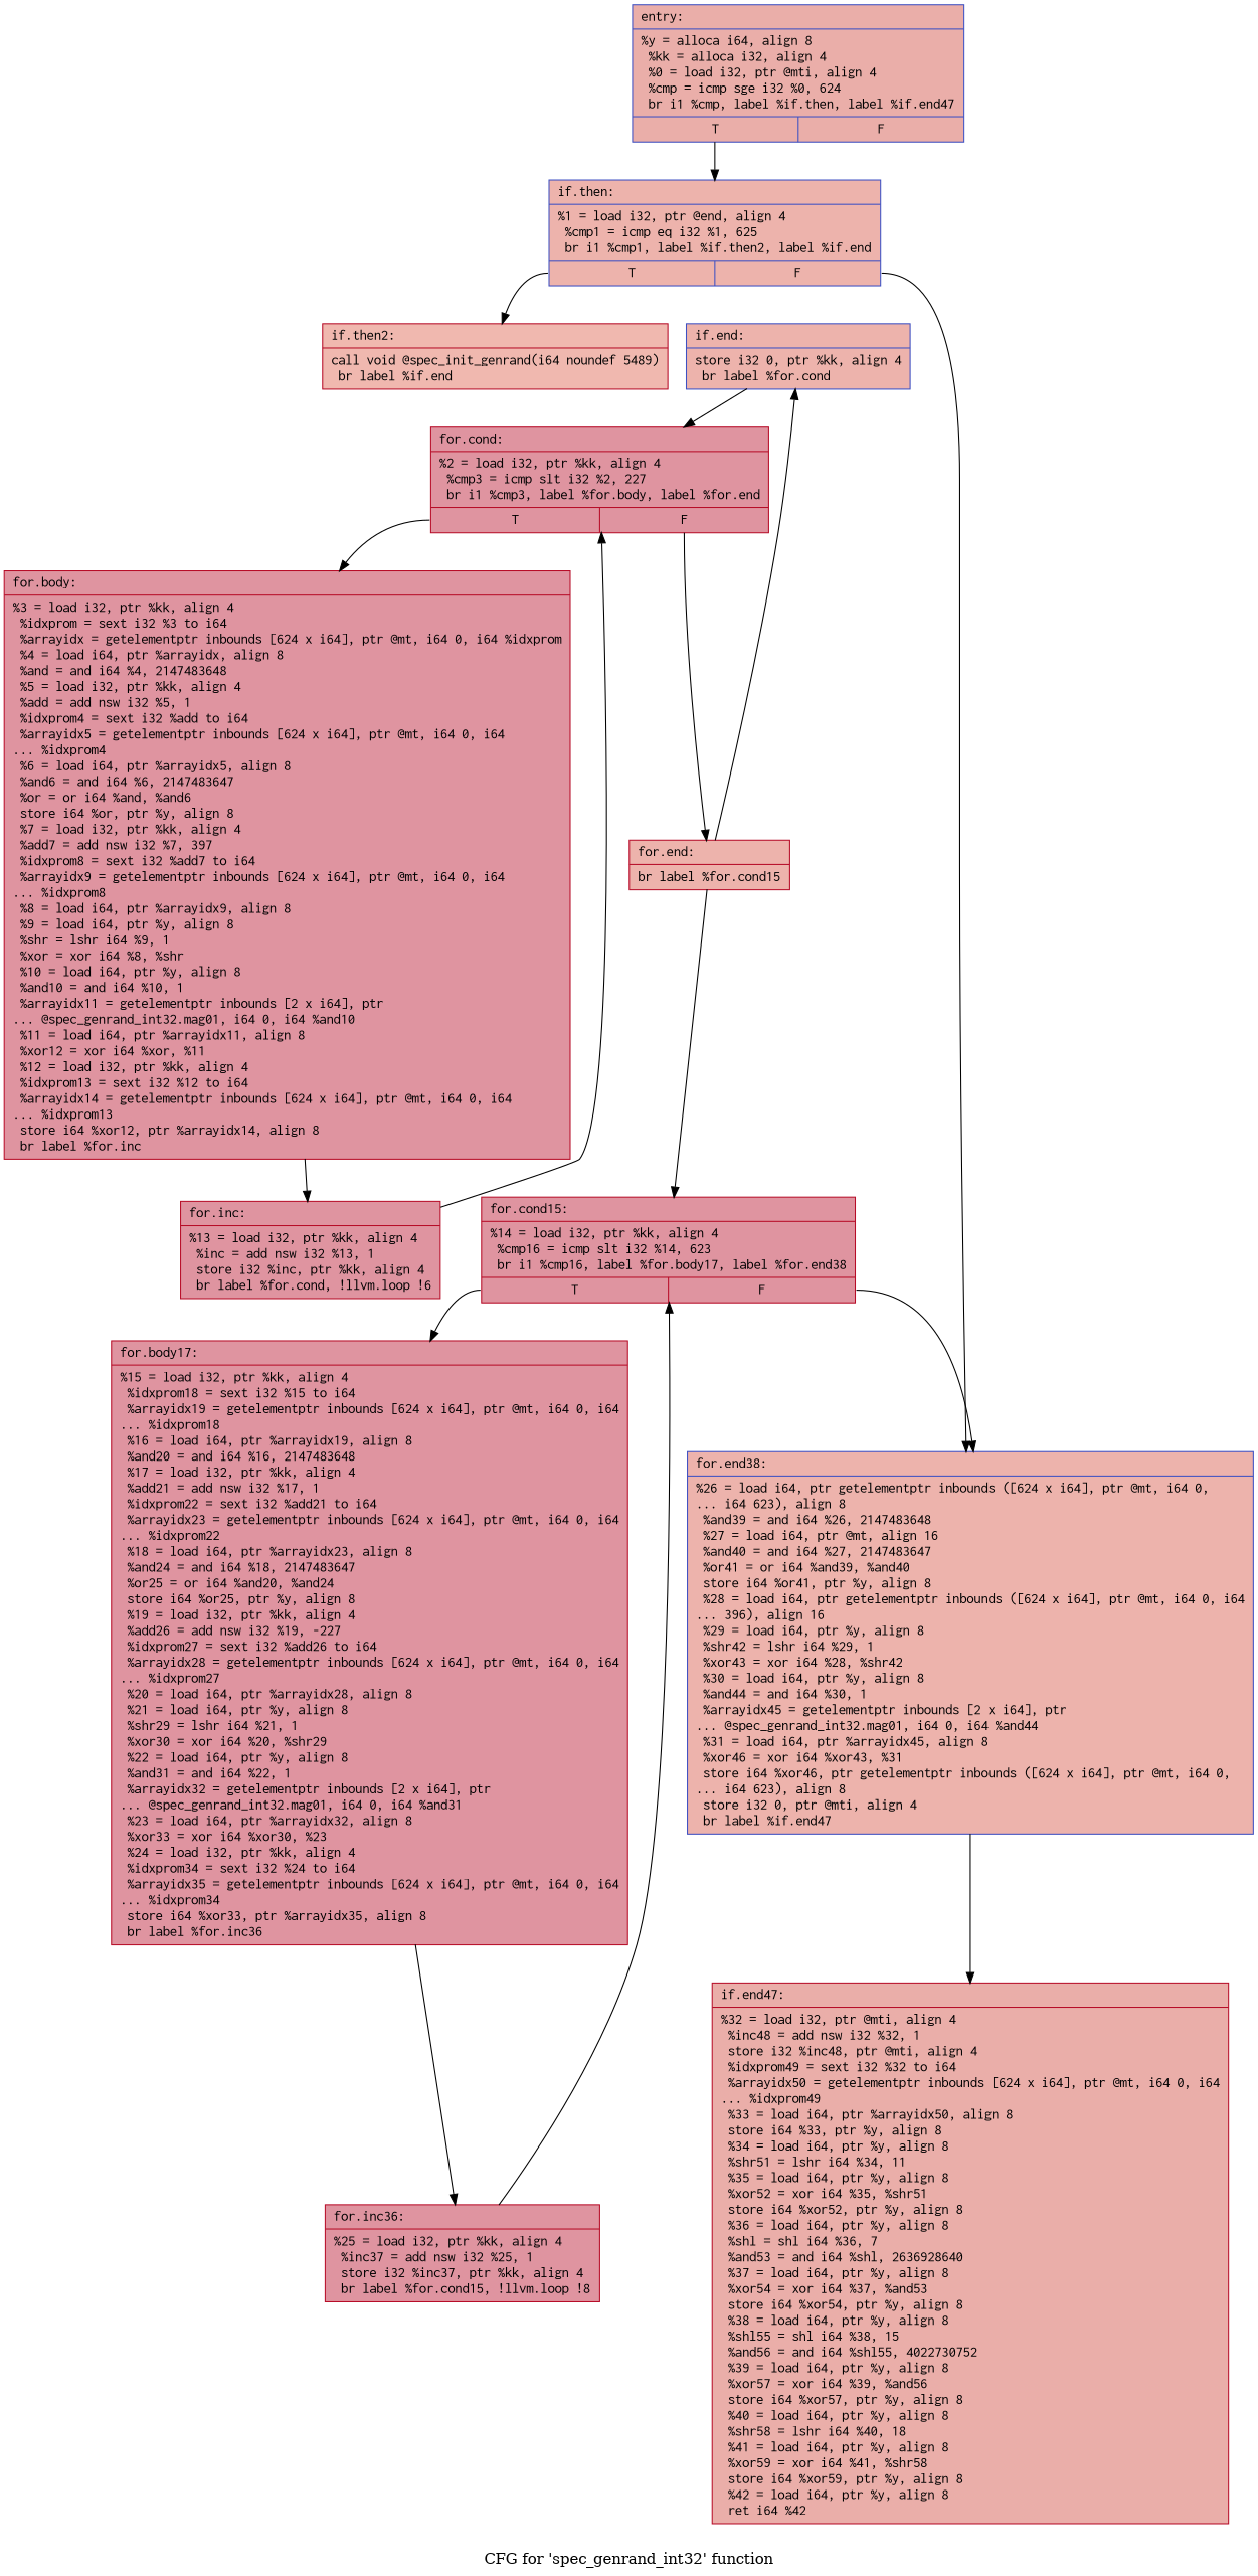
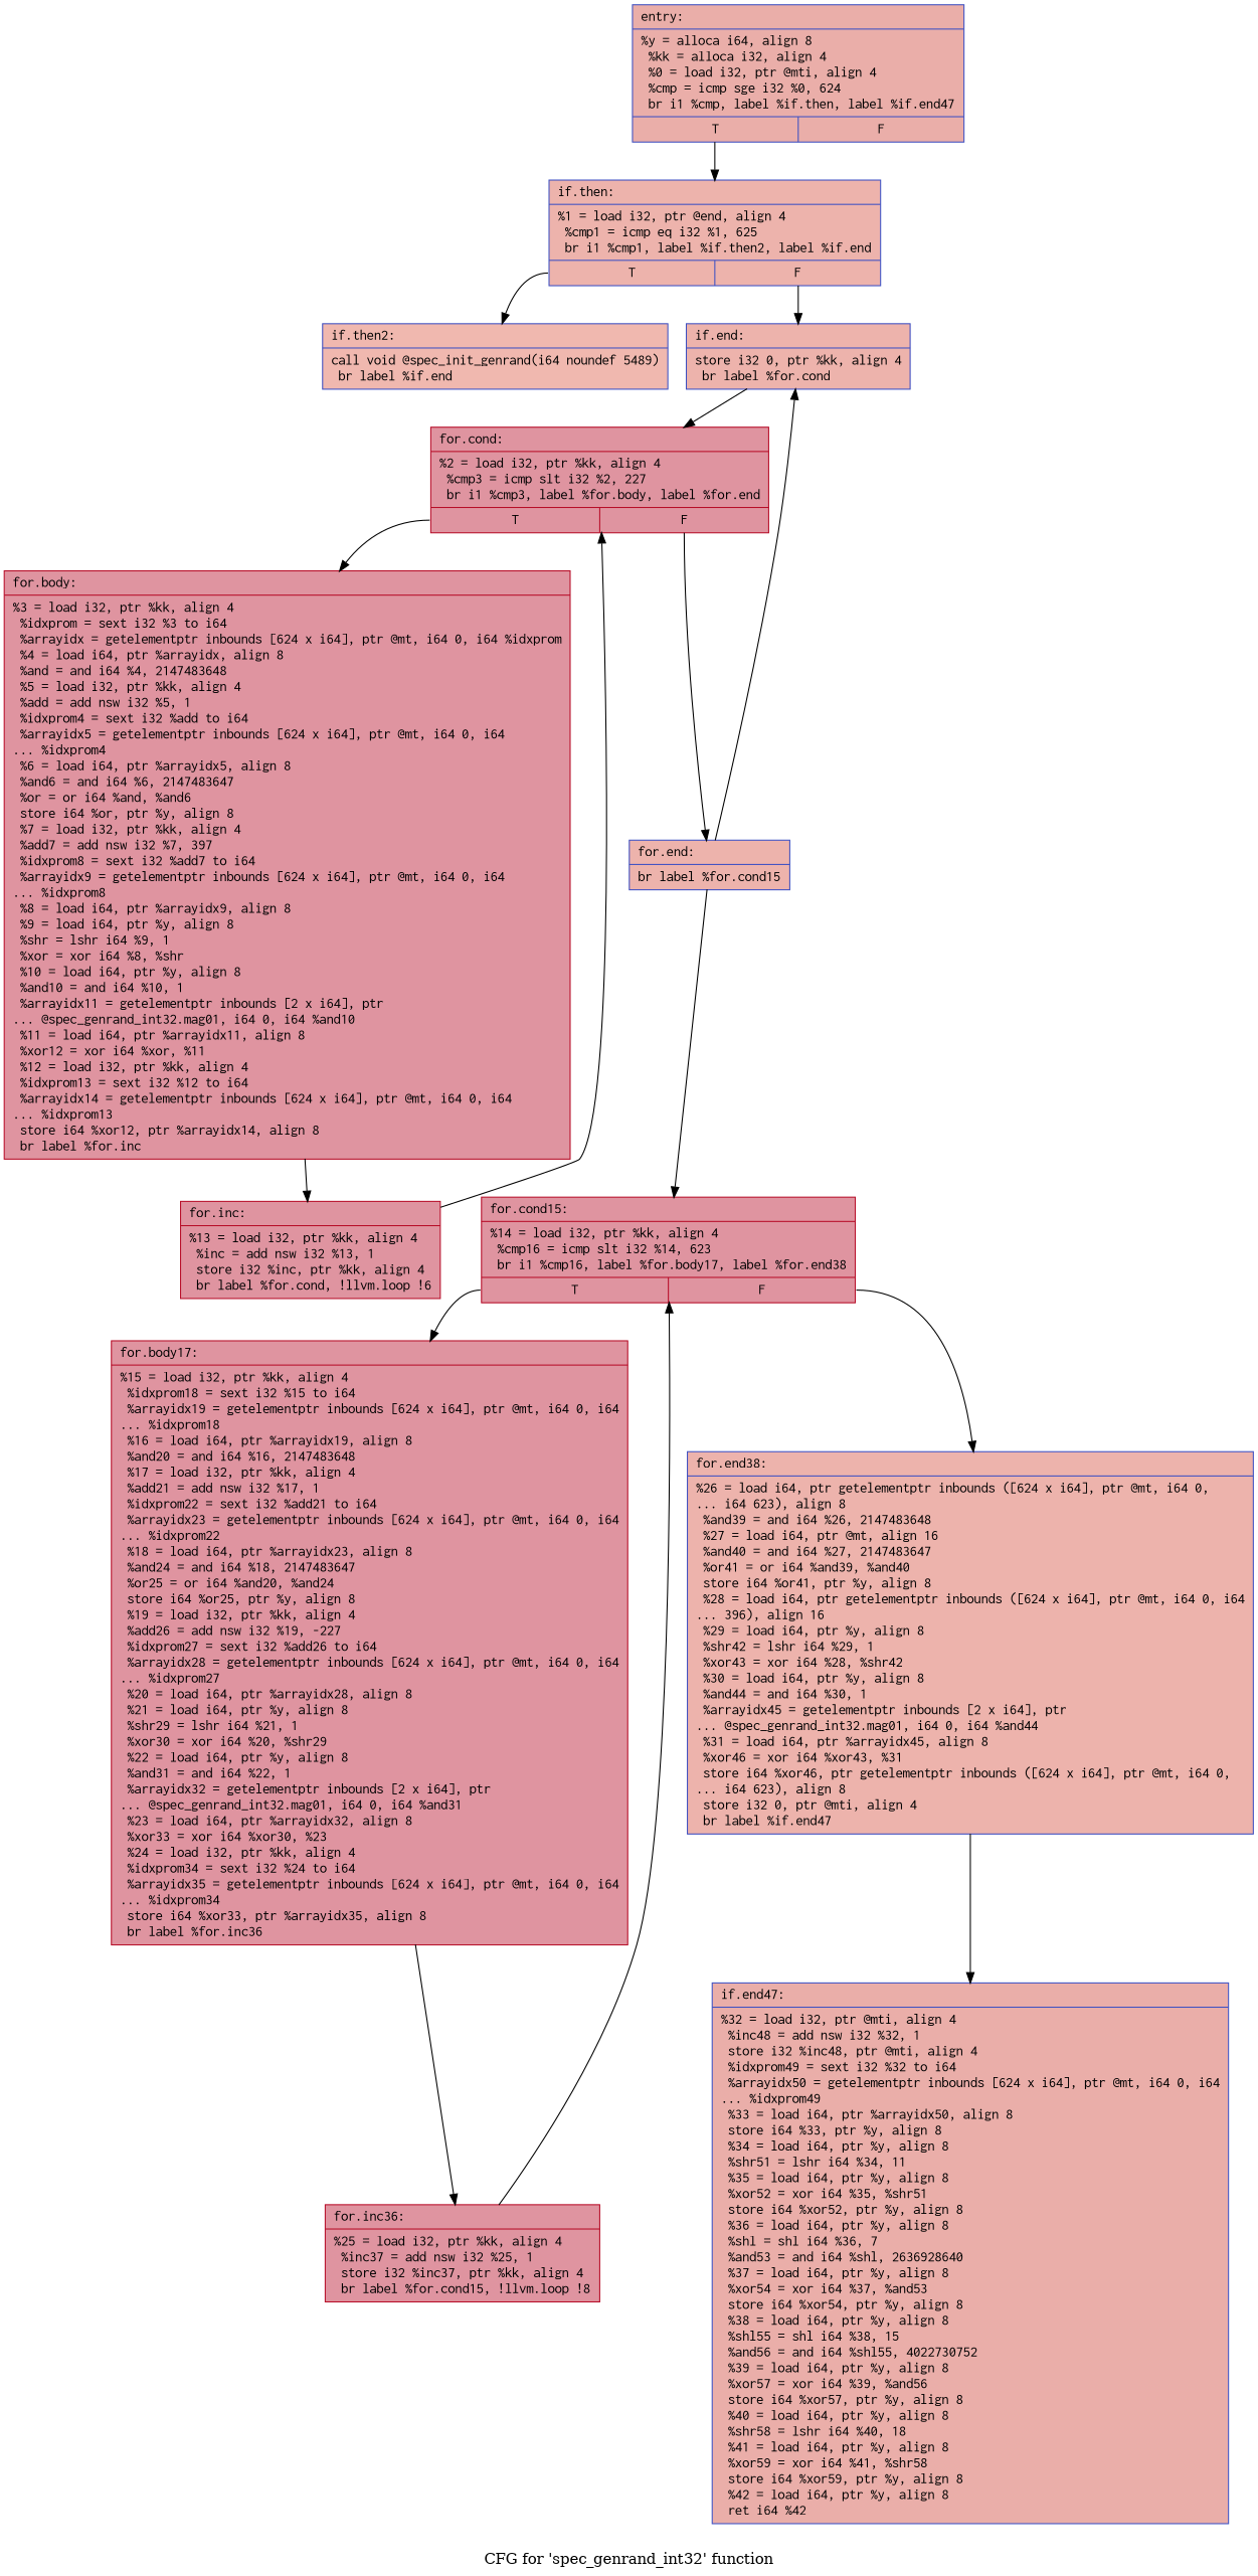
  digraph {
    label="CFG for 'spec_genrand_int32' function"
    node [color="#3d50c3ff" fillcolor="#b70d2870" fontname=Courier shape=record style=filled]
    n1 [fillcolor="#d0473d70" label="{entry:\l|  %y = alloca i64, align 8\l  %kk = alloca i32, align 4\l  %0 = load i32, ptr @mti, align 4\l  %cmp = icmp sge i32 %0, 624\l  br i1 %cmp, label %if.then, label %if.end47\l|{<s0>T|<s1>F}}"]
    n2 [fillcolor="#d6524470" label="{if.then:\l|  %1 = load i32, ptr @end, align 4\l  %cmp1 = icmp eq i32 %1, 625\l  br i1 %cmp1, label %if.then2, label %if.end\l|{<s0>T|<s1>F}}"]
-   n3 [color="#b70d28ff" fillcolor="#dc5d4a70" label="{if.then2:\l|  call void @spec_init_genrand(i64 noundef 5489)\l  br label %if.end\l}"]
+   n3 [fillcolor="#dc5d4a70" label="{if.then2:\l|  call void @spec_init_genrand(i64 noundef 5489)\l  br label %if.end\l}"]
    n4 [fillcolor="#d6524470" label="{if.end:\l|  store i32 0, ptr %kk, align 4\l  br label %for.cond\l}"]
-   n5 [color="#b70d28ff" fillcolor="#d0473d70" label="{if.end47:\l|  %32 = load i32, ptr @mti, align 4\l  %inc48 = add nsw i32 %32, 1\l  store i32 %inc48, ptr @mti, align 4\l  %idxprom49 = sext i32 %32 to i64\l  %arrayidx50 = getelementptr inbounds [624 x i64], ptr @mt, i64 0, i64\l... %idxprom49\l  %33 = load i64, ptr %arrayidx50, align 8\l  store i64 %33, ptr %y, align 8\l  %34 = load i64, ptr %y, align 8\l  %shr51 = lshr i64 %34, 11\l  %35 = load i64, ptr %y, align 8\l  %xor52 = xor i64 %35, %shr51\l  store i64 %xor52, ptr %y, align 8\l  %36 = load i64, ptr %y, align 8\l  %shl = shl i64 %36, 7\l  %and53 = and i64 %shl, 2636928640\l  %37 = load i64, ptr %y, align 8\l  %xor54 = xor i64 %37, %and53\l  store i64 %xor54, ptr %y, align 8\l  %38 = load i64, ptr %y, align 8\l  %shl55 = shl i64 %38, 15\l  %and56 = and i64 %shl55, 4022730752\l  %39 = load i64, ptr %y, align 8\l  %xor57 = xor i64 %39, %and56\l  store i64 %xor57, ptr %y, align 8\l  %40 = load i64, ptr %y, align 8\l  %shr58 = lshr i64 %40, 18\l  %41 = load i64, ptr %y, align 8\l  %xor59 = xor i64 %41, %shr58\l  store i64 %xor59, ptr %y, align 8\l  %42 = load i64, ptr %y, align 8\l  ret i64 %42\l}"]
+   n5 [fillcolor="#d0473d70" label="{if.end47:\l|  %32 = load i32, ptr @mti, align 4\l  %inc48 = add nsw i32 %32, 1\l  store i32 %inc48, ptr @mti, align 4\l  %idxprom49 = sext i32 %32 to i64\l  %arrayidx50 = getelementptr inbounds [624 x i64], ptr @mt, i64 0, i64\l... %idxprom49\l  %33 = load i64, ptr %arrayidx50, align 8\l  store i64 %33, ptr %y, align 8\l  %34 = load i64, ptr %y, align 8\l  %shr51 = lshr i64 %34, 11\l  %35 = load i64, ptr %y, align 8\l  %xor52 = xor i64 %35, %shr51\l  store i64 %xor52, ptr %y, align 8\l  %36 = load i64, ptr %y, align 8\l  %shl = shl i64 %36, 7\l  %and53 = and i64 %shl, 2636928640\l  %37 = load i64, ptr %y, align 8\l  %xor54 = xor i64 %37, %and53\l  store i64 %xor54, ptr %y, align 8\l  %38 = load i64, ptr %y, align 8\l  %shl55 = shl i64 %38, 15\l  %and56 = and i64 %shl55, 4022730752\l  %39 = load i64, ptr %y, align 8\l  %xor57 = xor i64 %39, %and56\l  store i64 %xor57, ptr %y, align 8\l  %40 = load i64, ptr %y, align 8\l  %shr58 = lshr i64 %40, 18\l  %41 = load i64, ptr %y, align 8\l  %xor59 = xor i64 %41, %shr58\l  store i64 %xor59, ptr %y, align 8\l  %42 = load i64, ptr %y, align 8\l  ret i64 %42\l}"]
    n6 [color="#b70d28ff" label="{for.cond:\l|  %2 = load i32, ptr %kk, align 4\l  %cmp3 = icmp slt i32 %2, 227\l  br i1 %cmp3, label %for.body, label %for.end\l|{<s0>T|<s1>F}}"]
    n7 [color="#b70d28ff" label="{for.body:\l|  %3 = load i32, ptr %kk, align 4\l  %idxprom = sext i32 %3 to i64\l  %arrayidx = getelementptr inbounds [624 x i64], ptr @mt, i64 0, i64 %idxprom\l  %4 = load i64, ptr %arrayidx, align 8\l  %and = and i64 %4, 2147483648\l  %5 = load i32, ptr %kk, align 4\l  %add = add nsw i32 %5, 1\l  %idxprom4 = sext i32 %add to i64\l  %arrayidx5 = getelementptr inbounds [624 x i64], ptr @mt, i64 0, i64\l... %idxprom4\l  %6 = load i64, ptr %arrayidx5, align 8\l  %and6 = and i64 %6, 2147483647\l  %or = or i64 %and, %and6\l  store i64 %or, ptr %y, align 8\l  %7 = load i32, ptr %kk, align 4\l  %add7 = add nsw i32 %7, 397\l  %idxprom8 = sext i32 %add7 to i64\l  %arrayidx9 = getelementptr inbounds [624 x i64], ptr @mt, i64 0, i64\l... %idxprom8\l  %8 = load i64, ptr %arrayidx9, align 8\l  %9 = load i64, ptr %y, align 8\l  %shr = lshr i64 %9, 1\l  %xor = xor i64 %8, %shr\l  %10 = load i64, ptr %y, align 8\l  %and10 = and i64 %10, 1\l  %arrayidx11 = getelementptr inbounds [2 x i64], ptr\l... @spec_genrand_int32.mag01, i64 0, i64 %and10\l  %11 = load i64, ptr %arrayidx11, align 8\l  %xor12 = xor i64 %xor, %11\l  %12 = load i32, ptr %kk, align 4\l  %idxprom13 = sext i32 %12 to i64\l  %arrayidx14 = getelementptr inbounds [624 x i64], ptr @mt, i64 0, i64\l... %idxprom13\l  store i64 %xor12, ptr %arrayidx14, align 8\l  br label %for.inc\l}"]
-   n8 [color="#b70d28ff" fillcolor="#d6524470" label="{for.end:\l|  br label %for.cond15\l}"]
+   n8 [fillcolor="#d6524470" label="{for.end:\l|  br label %for.cond15\l}"]
    n9 [color="#b70d28ff" label="{for.inc:\l|  %13 = load i32, ptr %kk, align 4\l  %inc = add nsw i32 %13, 1\l  store i32 %inc, ptr %kk, align 4\l  br label %for.cond, !llvm.loop !6\l}"]
    n10 [color="#b70d28ff" label="{for.cond15:\l|  %14 = load i32, ptr %kk, align 4\l  %cmp16 = icmp slt i32 %14, 623\l  br i1 %cmp16, label %for.body17, label %for.end38\l|{<s0>T|<s1>F}}"]
    n11 [color="#b70d28ff" label="{for.body17:\l|  %15 = load i32, ptr %kk, align 4\l  %idxprom18 = sext i32 %15 to i64\l  %arrayidx19 = getelementptr inbounds [624 x i64], ptr @mt, i64 0, i64\l... %idxprom18\l  %16 = load i64, ptr %arrayidx19, align 8\l  %and20 = and i64 %16, 2147483648\l  %17 = load i32, ptr %kk, align 4\l  %add21 = add nsw i32 %17, 1\l  %idxprom22 = sext i32 %add21 to i64\l  %arrayidx23 = getelementptr inbounds [624 x i64], ptr @mt, i64 0, i64\l... %idxprom22\l  %18 = load i64, ptr %arrayidx23, align 8\l  %and24 = and i64 %18, 2147483647\l  %or25 = or i64 %and20, %and24\l  store i64 %or25, ptr %y, align 8\l  %19 = load i32, ptr %kk, align 4\l  %add26 = add nsw i32 %19, -227\l  %idxprom27 = sext i32 %add26 to i64\l  %arrayidx28 = getelementptr inbounds [624 x i64], ptr @mt, i64 0, i64\l... %idxprom27\l  %20 = load i64, ptr %arrayidx28, align 8\l  %21 = load i64, ptr %y, align 8\l  %shr29 = lshr i64 %21, 1\l  %xor30 = xor i64 %20, %shr29\l  %22 = load i64, ptr %y, align 8\l  %and31 = and i64 %22, 1\l  %arrayidx32 = getelementptr inbounds [2 x i64], ptr\l... @spec_genrand_int32.mag01, i64 0, i64 %and31\l  %23 = load i64, ptr %arrayidx32, align 8\l  %xor33 = xor i64 %xor30, %23\l  %24 = load i32, ptr %kk, align 4\l  %idxprom34 = sext i32 %24 to i64\l  %arrayidx35 = getelementptr inbounds [624 x i64], ptr @mt, i64 0, i64\l... %idxprom34\l  store i64 %xor33, ptr %arrayidx35, align 8\l  br label %for.inc36\l}"]
    n12 [fillcolor="#d6524470" label="{for.end38:\l|  %26 = load i64, ptr getelementptr inbounds ([624 x i64], ptr @mt, i64 0,\l... i64 623), align 8\l  %and39 = and i64 %26, 2147483648\l  %27 = load i64, ptr @mt, align 16\l  %and40 = and i64 %27, 2147483647\l  %or41 = or i64 %and39, %and40\l  store i64 %or41, ptr %y, align 8\l  %28 = load i64, ptr getelementptr inbounds ([624 x i64], ptr @mt, i64 0, i64\l... 396), align 16\l  %29 = load i64, ptr %y, align 8\l  %shr42 = lshr i64 %29, 1\l  %xor43 = xor i64 %28, %shr42\l  %30 = load i64, ptr %y, align 8\l  %and44 = and i64 %30, 1\l  %arrayidx45 = getelementptr inbounds [2 x i64], ptr\l... @spec_genrand_int32.mag01, i64 0, i64 %and44\l  %31 = load i64, ptr %arrayidx45, align 8\l  %xor46 = xor i64 %xor43, %31\l  store i64 %xor46, ptr getelementptr inbounds ([624 x i64], ptr @mt, i64 0,\l... i64 623), align 8\l  store i32 0, ptr @mti, align 4\l  br label %if.end47\l}"]
    n13 [color="#b70d28ff" label="{for.inc36:\l|  %25 = load i32, ptr %kk, align 4\l  %inc37 = add nsw i32 %25, 1\l  store i32 %inc37, ptr %kk, align 4\l  br label %for.cond15, !llvm.loop !8\l}"]
    n1 -> n2 [tailport=s0]
    n2 -> n3 [tailport=s0]
-   n2 -> n12 [tailport=s1]
+   n2 -> n4 [tailport=s1]
    n4 -> n6
    n6 -> n7 [tailport=s0]
    n6 -> n8 [tailport=s1]
    n7 -> n9
    n8 -> n4
    n8 -> n10
    n9 -> n6
    n10 -> n11 [tailport=s0]
    n10 -> n12 [tailport=s1]
    n11 -> n13
    n12 -> n5
    n13 -> n10
  }
